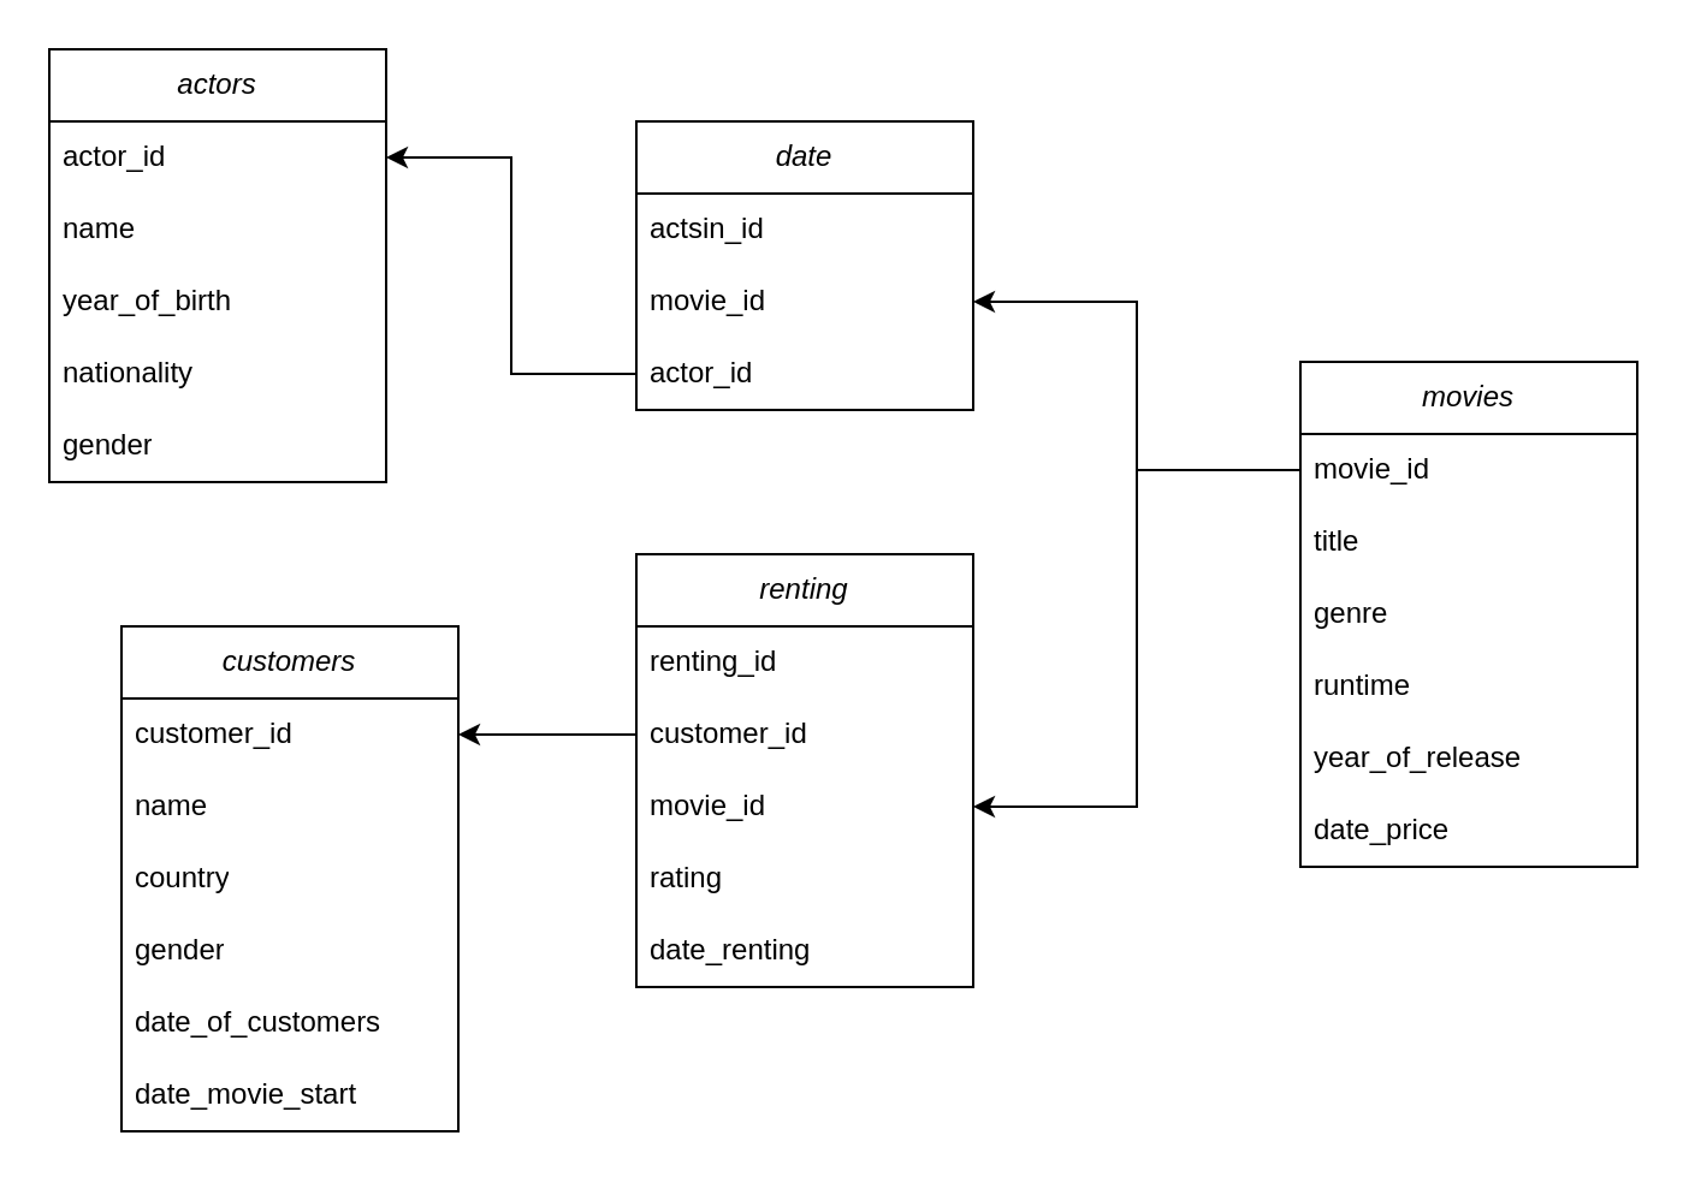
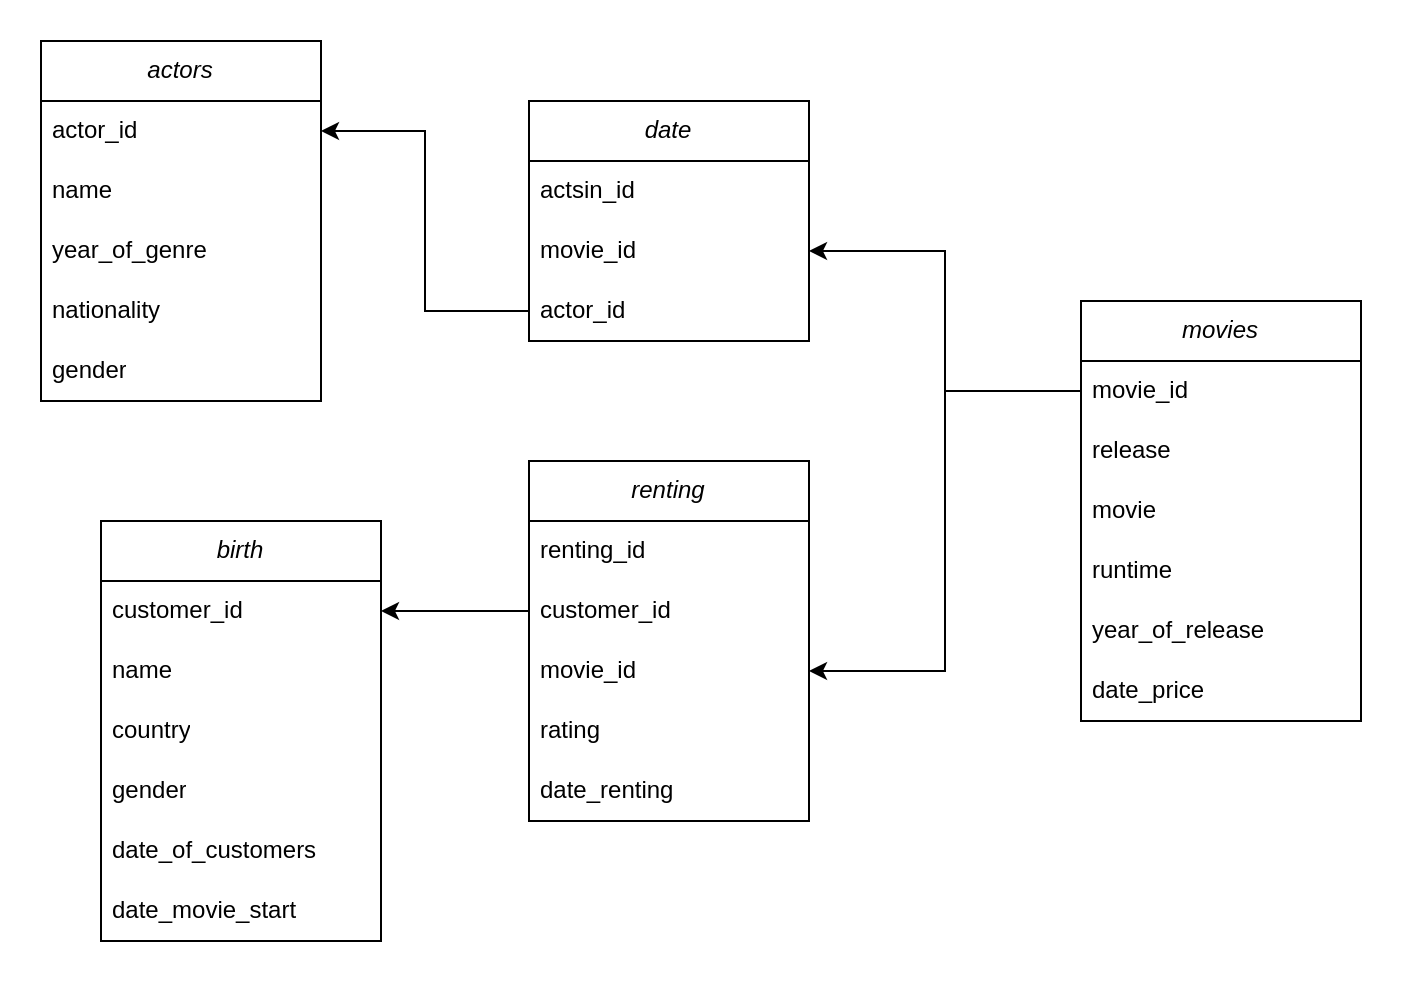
  <mxCell id="0" />
  <mxCell id="1" parent="0" />
  <mxCell id="2" value="&lt;i&gt;movies&lt;/i&gt;" style="swimlane;fontStyle=0;childLayout=stackLayout;horizontal=1;startSize=30;horizontalStack=0;resizeParent=1;resizeParentMax=0;resizeLast=0;collapsible=1;marginBottom=0;whiteSpace=wrap;html=1;" vertex="1" parent="1"><mxGeometry x="540" y="150" width="140" height="210" as="geometry" /></mxCell>
  <mxCell id="3" value="movie_id" style="text;strokeColor=none;fillColor=none;align=left;verticalAlign=middle;spacingLeft=4;spacingRight=4;overflow=hidden;points=[[0,0.5],[1,0.5]];portConstraint=eastwest;rotatable=0;whiteSpace=wrap;html=1;" vertex="1" parent="2"><mxGeometry y="30" width="140" height="30" as="geometry" /></mxCell>
- <mxCell id="4" value="title" style="text;strokeColor=none;fillColor=none;align=left;verticalAlign=middle;spacingLeft=4;spacingRight=4;overflow=hidden;points=[[0,0.5],[1,0.5]];portConstraint=eastwest;rotatable=0;whiteSpace=wrap;html=1;" vertex="1" parent="2"><mxGeometry y="60" width="140" height="30" as="geometry" /></mxCell>
- <mxCell id="5" value="genre" style="text;strokeColor=none;fillColor=none;align=left;verticalAlign=middle;spacingLeft=4;spacingRight=4;overflow=hidden;points=[[0,0.5],[1,0.5]];portConstraint=eastwest;rotatable=0;whiteSpace=wrap;html=1;" vertex="1" parent="2"><mxGeometry y="90" width="140" height="30" as="geometry" /></mxCell>
+ <mxCell id="4" value="release" style="text;strokeColor=none;fillColor=none;align=left;verticalAlign=middle;spacingLeft=4;spacingRight=4;overflow=hidden;points=[[0,0.5],[1,0.5]];portConstraint=eastwest;rotatable=0;whiteSpace=wrap;html=1;" vertex="1" parent="2"><mxGeometry y="60" width="140" height="30" as="geometry" /></mxCell>
+ <mxCell id="5" value="movie" style="text;strokeColor=none;fillColor=none;align=left;verticalAlign=middle;spacingLeft=4;spacingRight=4;overflow=hidden;points=[[0,0.5],[1,0.5]];portConstraint=eastwest;rotatable=0;whiteSpace=wrap;html=1;" vertex="1" parent="2"><mxGeometry y="90" width="140" height="30" as="geometry" /></mxCell>
  <mxCell id="6" value="runtime" style="text;strokeColor=none;fillColor=none;align=left;verticalAlign=middle;spacingLeft=4;spacingRight=4;overflow=hidden;points=[[0,0.5],[1,0.5]];portConstraint=eastwest;rotatable=0;whiteSpace=wrap;html=1;" vertex="1" parent="2"><mxGeometry y="120" width="140" height="30" as="geometry" /></mxCell>
  <mxCell id="7" value="year_of_release" style="text;strokeColor=none;fillColor=none;align=left;verticalAlign=middle;spacingLeft=4;spacingRight=4;overflow=hidden;points=[[0,0.5],[1,0.5]];portConstraint=eastwest;rotatable=0;whiteSpace=wrap;html=1;" vertex="1" parent="2"><mxGeometry y="150" width="140" height="30" as="geometry" /></mxCell>
  <mxCell id="8" value="date_price" style="text;strokeColor=none;fillColor=none;align=left;verticalAlign=middle;spacingLeft=4;spacingRight=4;overflow=hidden;points=[[0,0.5],[1,0.5]];portConstraint=eastwest;rotatable=0;whiteSpace=wrap;html=1;" vertex="1" parent="2"><mxGeometry y="180" width="140" height="30" as="geometry" /></mxCell>
  <mxCell id="9" value="&lt;i&gt;date&lt;/i&gt;" style="swimlane;fontStyle=0;childLayout=stackLayout;horizontal=1;startSize=30;horizontalStack=0;resizeParent=1;resizeParentMax=0;resizeLast=0;collapsible=1;marginBottom=0;whiteSpace=wrap;html=1;" vertex="1" parent="1"><mxGeometry x="264" y="50" width="140" height="120" as="geometry" /></mxCell>
  <mxCell id="10" value="actsin_id" style="text;strokeColor=none;fillColor=none;align=left;verticalAlign=middle;spacingLeft=4;spacingRight=4;overflow=hidden;points=[[0,0.5],[1,0.5]];portConstraint=eastwest;rotatable=0;whiteSpace=wrap;html=1;" vertex="1" parent="9"><mxGeometry y="30" width="140" height="30" as="geometry" /></mxCell>
  <mxCell id="11" value="movie_id" style="text;strokeColor=none;fillColor=none;align=left;verticalAlign=middle;spacingLeft=4;spacingRight=4;overflow=hidden;points=[[0,0.5],[1,0.5]];portConstraint=eastwest;rotatable=0;whiteSpace=wrap;html=1;" vertex="1" parent="9"><mxGeometry y="60" width="140" height="30" as="geometry" /></mxCell>
  <mxCell id="12" value="actor_id" style="text;strokeColor=none;fillColor=none;align=left;verticalAlign=middle;spacingLeft=4;spacingRight=4;overflow=hidden;points=[[0,0.5],[1,0.5]];portConstraint=eastwest;rotatable=0;whiteSpace=wrap;html=1;" vertex="1" parent="9"><mxGeometry y="90" width="140" height="30" as="geometry" /></mxCell>
  <mxCell id="13" value="&lt;i&gt;actors&lt;/i&gt;" style="swimlane;fontStyle=0;childLayout=stackLayout;horizontal=1;startSize=30;horizontalStack=0;resizeParent=1;resizeParentMax=0;resizeLast=0;collapsible=1;marginBottom=0;whiteSpace=wrap;html=1;" vertex="1" parent="1"><mxGeometry x="20" y="20" width="140" height="180" as="geometry" /></mxCell>
  <mxCell id="14" value="actor_id" style="text;strokeColor=none;fillColor=none;align=left;verticalAlign=middle;spacingLeft=4;spacingRight=4;overflow=hidden;points=[[0,0.5],[1,0.5]];portConstraint=eastwest;rotatable=0;whiteSpace=wrap;html=1;" vertex="1" parent="13"><mxGeometry y="30" width="140" height="30" as="geometry" /></mxCell>
  <mxCell id="15" value="name" style="text;strokeColor=none;fillColor=none;align=left;verticalAlign=middle;spacingLeft=4;spacingRight=4;overflow=hidden;points=[[0,0.5],[1,0.5]];portConstraint=eastwest;rotatable=0;whiteSpace=wrap;html=1;" vertex="1" parent="13"><mxGeometry y="60" width="140" height="30" as="geometry" /></mxCell>
- <mxCell id="16" value="year_of_birth" style="text;strokeColor=none;fillColor=none;align=left;verticalAlign=middle;spacingLeft=4;spacingRight=4;overflow=hidden;points=[[0,0.5],[1,0.5]];portConstraint=eastwest;rotatable=0;whiteSpace=wrap;html=1;" vertex="1" parent="13"><mxGeometry y="90" width="140" height="30" as="geometry" /></mxCell>
+ <mxCell id="16" value="year_of_genre" style="text;strokeColor=none;fillColor=none;align=left;verticalAlign=middle;spacingLeft=4;spacingRight=4;overflow=hidden;points=[[0,0.5],[1,0.5]];portConstraint=eastwest;rotatable=0;whiteSpace=wrap;html=1;" vertex="1" parent="13"><mxGeometry y="90" width="140" height="30" as="geometry" /></mxCell>
  <mxCell id="17" value="nationality" style="text;strokeColor=none;fillColor=none;align=left;verticalAlign=middle;spacingLeft=4;spacingRight=4;overflow=hidden;points=[[0,0.5],[1,0.5]];portConstraint=eastwest;rotatable=0;whiteSpace=wrap;html=1;" vertex="1" parent="13"><mxGeometry y="120" width="140" height="30" as="geometry" /></mxCell>
  <mxCell id="18" value="gender" style="text;strokeColor=none;fillColor=none;align=left;verticalAlign=middle;spacingLeft=4;spacingRight=4;overflow=hidden;points=[[0,0.5],[1,0.5]];portConstraint=eastwest;rotatable=0;whiteSpace=wrap;html=1;" vertex="1" parent="13"><mxGeometry y="150" width="140" height="30" as="geometry" /></mxCell>
- <mxCell id="19" value="&lt;i&gt;customers&lt;/i&gt;" style="swimlane;fontStyle=0;childLayout=stackLayout;horizontal=1;startSize=30;horizontalStack=0;resizeParent=1;resizeParentMax=0;resizeLast=0;collapsible=1;marginBottom=0;whiteSpace=wrap;html=1;" vertex="1" parent="1"><mxGeometry x="50" y="260" width="140" height="210" as="geometry" /></mxCell>
+ <mxCell id="19" value="&lt;i&gt;birth&lt;/i&gt;" style="swimlane;fontStyle=0;childLayout=stackLayout;horizontal=1;startSize=30;horizontalStack=0;resizeParent=1;resizeParentMax=0;resizeLast=0;collapsible=1;marginBottom=0;whiteSpace=wrap;html=1;" vertex="1" parent="1"><mxGeometry x="50" y="260" width="140" height="210" as="geometry" /></mxCell>
  <mxCell id="20" value="customer_id" style="text;strokeColor=none;fillColor=none;align=left;verticalAlign=middle;spacingLeft=4;spacingRight=4;overflow=hidden;points=[[0,0.5],[1,0.5]];portConstraint=eastwest;rotatable=0;whiteSpace=wrap;html=1;" vertex="1" parent="19"><mxGeometry y="30" width="140" height="30" as="geometry" /></mxCell>
  <mxCell id="21" value="name" style="text;strokeColor=none;fillColor=none;align=left;verticalAlign=middle;spacingLeft=4;spacingRight=4;overflow=hidden;points=[[0,0.5],[1,0.5]];portConstraint=eastwest;rotatable=0;whiteSpace=wrap;html=1;" vertex="1" parent="19"><mxGeometry y="60" width="140" height="30" as="geometry" /></mxCell>
  <mxCell id="22" value="country" style="text;strokeColor=none;fillColor=none;align=left;verticalAlign=middle;spacingLeft=4;spacingRight=4;overflow=hidden;points=[[0,0.5],[1,0.5]];portConstraint=eastwest;rotatable=0;whiteSpace=wrap;html=1;" vertex="1" parent="19"><mxGeometry y="90" width="140" height="30" as="geometry" /></mxCell>
  <mxCell id="23" value="gender" style="text;strokeColor=none;fillColor=none;align=left;verticalAlign=middle;spacingLeft=4;spacingRight=4;overflow=hidden;points=[[0,0.5],[1,0.5]];portConstraint=eastwest;rotatable=0;whiteSpace=wrap;html=1;" vertex="1" parent="19"><mxGeometry y="120" width="140" height="30" as="geometry" /></mxCell>
  <mxCell id="24" value="date_of_customers" style="text;strokeColor=none;fillColor=none;align=left;verticalAlign=middle;spacingLeft=4;spacingRight=4;overflow=hidden;points=[[0,0.5],[1,0.5]];portConstraint=eastwest;rotatable=0;whiteSpace=wrap;html=1;" vertex="1" parent="19"><mxGeometry y="150" width="140" height="30" as="geometry" /></mxCell>
  <mxCell id="25" value="date_movie_start" style="text;strokeColor=none;fillColor=none;align=left;verticalAlign=middle;spacingLeft=4;spacingRight=4;overflow=hidden;points=[[0,0.5],[1,0.5]];portConstraint=eastwest;rotatable=0;whiteSpace=wrap;html=1;" vertex="1" parent="19"><mxGeometry y="180" width="140" height="30" as="geometry" /></mxCell>
  <mxCell id="26" value="&lt;i&gt;renting&lt;/i&gt;" style="swimlane;fontStyle=0;childLayout=stackLayout;horizontal=1;startSize=30;horizontalStack=0;resizeParent=1;resizeParentMax=0;resizeLast=0;collapsible=1;marginBottom=0;whiteSpace=wrap;html=1;" vertex="1" parent="1"><mxGeometry x="264" y="230" width="140" height="180" as="geometry" /></mxCell>
  <mxCell id="27" value="renting_id" style="text;strokeColor=none;fillColor=none;align=left;verticalAlign=middle;spacingLeft=4;spacingRight=4;overflow=hidden;points=[[0,0.5],[1,0.5]];portConstraint=eastwest;rotatable=0;whiteSpace=wrap;html=1;" vertex="1" parent="26"><mxGeometry y="30" width="140" height="30" as="geometry" /></mxCell>
  <mxCell id="28" value="customer_id" style="text;strokeColor=none;fillColor=none;align=left;verticalAlign=middle;spacingLeft=4;spacingRight=4;overflow=hidden;points=[[0,0.5],[1,0.5]];portConstraint=eastwest;rotatable=0;whiteSpace=wrap;html=1;" vertex="1" parent="26"><mxGeometry y="60" width="140" height="30" as="geometry" /></mxCell>
  <mxCell id="29" value="movie_id" style="text;strokeColor=none;fillColor=none;align=left;verticalAlign=middle;spacingLeft=4;spacingRight=4;overflow=hidden;points=[[0,0.5],[1,0.5]];portConstraint=eastwest;rotatable=0;whiteSpace=wrap;html=1;" vertex="1" parent="26"><mxGeometry y="90" width="140" height="30" as="geometry" /></mxCell>
  <mxCell id="30" value="rating" style="text;strokeColor=none;fillColor=none;align=left;verticalAlign=middle;spacingLeft=4;spacingRight=4;overflow=hidden;points=[[0,0.5],[1,0.5]];portConstraint=eastwest;rotatable=0;whiteSpace=wrap;html=1;" vertex="1" parent="26"><mxGeometry y="120" width="140" height="30" as="geometry" /></mxCell>
  <mxCell id="31" value="date_renting" style="text;strokeColor=none;fillColor=none;align=left;verticalAlign=middle;spacingLeft=4;spacingRight=4;overflow=hidden;points=[[0,0.5],[1,0.5]];portConstraint=eastwest;rotatable=0;whiteSpace=wrap;html=1;" vertex="1" parent="26"><mxGeometry y="150" width="140" height="30" as="geometry" /></mxCell>
  <mxCell id="32" style="edgeStyle=orthogonalEdgeStyle;rounded=0;orthogonalLoop=1;jettySize=auto;html=1;exitX=0;exitY=0.5;exitDx=0;exitDy=0;entryX=1;entryY=0.5;entryDx=0;entryDy=0;" edge="1" parent="1" source="3" target="11"><mxGeometry relative="1" as="geometry" /></mxCell>
  <mxCell id="33" style="edgeStyle=orthogonalEdgeStyle;rounded=0;orthogonalLoop=1;jettySize=auto;html=1;exitX=0;exitY=0.5;exitDx=0;exitDy=0;entryX=1;entryY=0.5;entryDx=0;entryDy=0;" edge="1" parent="1" source="12" target="14"><mxGeometry relative="1" as="geometry" /></mxCell>
  <mxCell id="34" style="edgeStyle=orthogonalEdgeStyle;rounded=0;orthogonalLoop=1;jettySize=auto;html=1;exitX=0;exitY=0.5;exitDx=0;exitDy=0;entryX=1;entryY=0.5;entryDx=0;entryDy=0;" edge="1" parent="1" source="3" target="29"><mxGeometry relative="1" as="geometry" /></mxCell>
  <mxCell id="35" style="edgeStyle=orthogonalEdgeStyle;rounded=0;orthogonalLoop=1;jettySize=auto;html=1;exitX=0;exitY=0.5;exitDx=0;exitDy=0;entryX=1;entryY=0.5;entryDx=0;entryDy=0;" edge="1" parent="1" source="28" target="20"><mxGeometry relative="1" as="geometry" /></mxCell>
